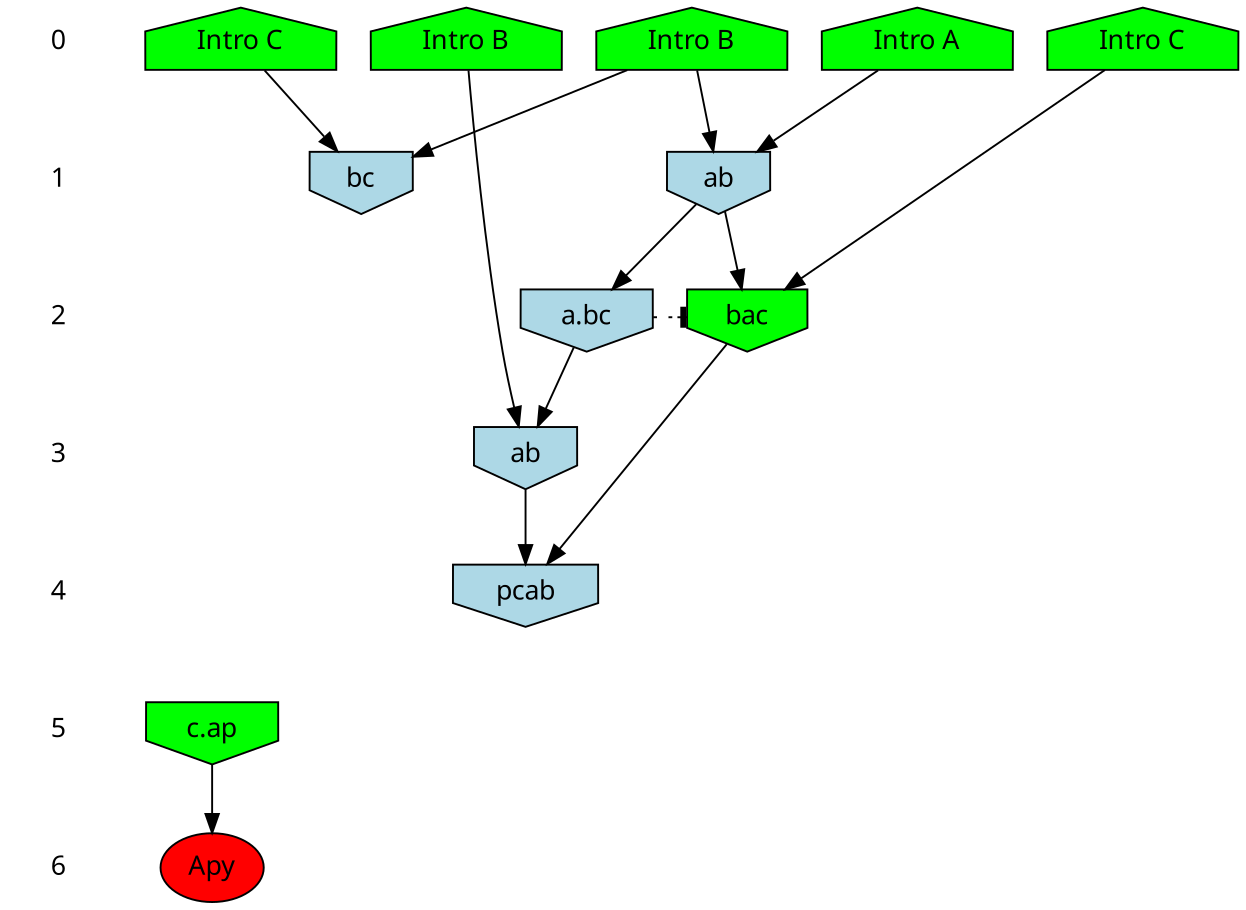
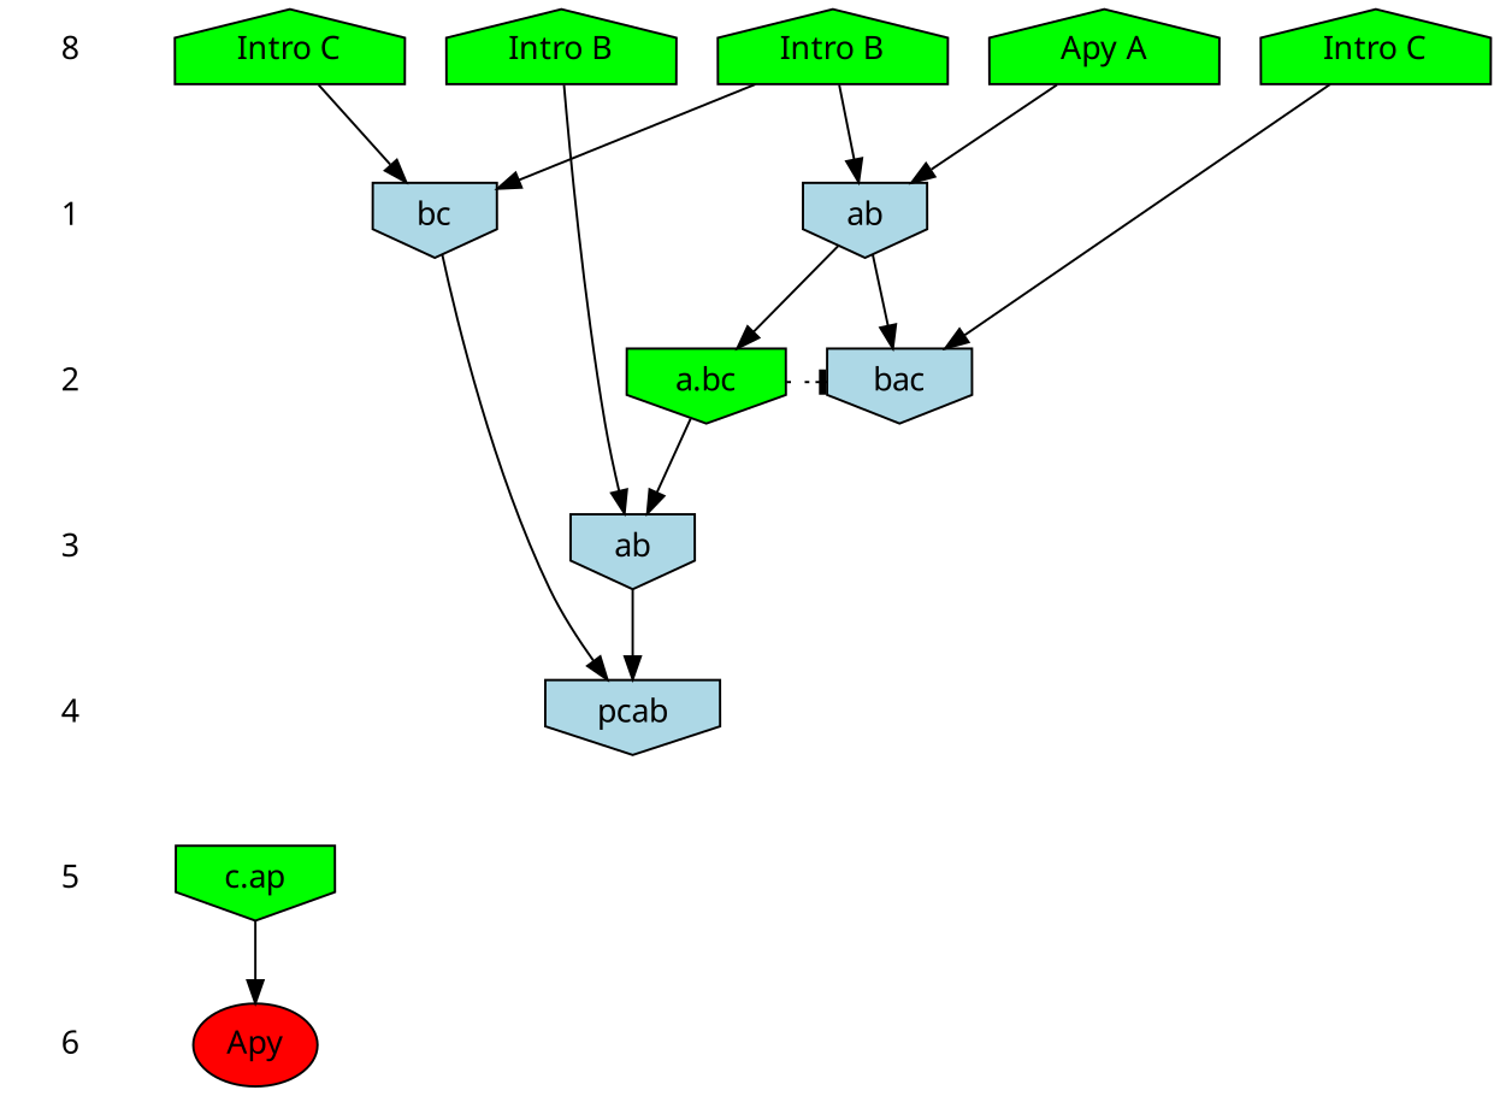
  digraph {
    fontname="Noto Sans"
    ranksep=.5
    node [fontname="Noto Sans" shape=plaintext style=filled]
    edge [fontname="Noto Sans"]
-   0 [style=""]
+   0 [label=8 style=""]
    n2 [fillcolor=green label="Intro B" shape=house]
-   n3 [fillcolor=green label="Intro A" shape=house]
+   n3 [fillcolor=green label="Apy A" shape=house]
    n4 [fillcolor=green label="Intro C" shape=house]
    n5 [fillcolor=green label="Intro B" shape=house]
    n6 [fillcolor=green label="Intro C" shape=house]
    1 [style=""]
    n8 [fillcolor=lightblue label=ab shape=invhouse]
    n9 [fillcolor=lightblue label=bc shape=invhouse]
    2 [style=""]
-   n11 [fillcolor=green label=bac shape=invhouse]
-   n12 [fillcolor=lightblue label="a.bc" shape=invhouse]
+   n11 [fillcolor=lightblue label=bac shape=invhouse]
+   n12 [fillcolor=green label="a.bc" shape=invhouse]
    3 [style=""]
    n14 [fillcolor=lightblue label=ab shape=invhouse]
    4 [style=""]
    n16 [fillcolor=lightblue label=pcab shape=invhouse]
    5 [style=""]
    n18 [fillcolor=green label="c.ap" shape=invhouse]
    6 [style=""]
    n20 [fillcolor=red label=Apy shape=""]
    subgraph sub_1 {
      rank=same
      0
      n2
      n3
      n4
      n5
      n6
    }
    subgraph sub_2 {
      rank=same
      1
      n8
      n9
    }
    subgraph sub_3 {
      rank=same
      2
      n11
      n12
    }
    subgraph sub_4 {
      rank=same
      3
      n14
    }
    subgraph sub_5 {
      rank=same
      4
      n16
    }
    subgraph sub_6 {
      rank=same
      5
      n18
    }
    subgraph sub_7 {
      rank=same
      6
      n20
    }
    0 -> 1 [style=invis]
    n2 -> n8
    n2 -> n9
    n3 -> n8
    n4 -> n9
    n5 -> n14
    n6 -> n11
    1 -> 2 [style=invis]
    n8 -> n11
    n8 -> n12
    2 -> 3 [style=invis]
-   n11 -> n16
+   n9 -> n16
    n12 -> n11 [arrowhead=tee style=dotted]
    n12 -> n14
    3 -> 4 [style=invis]
    n14 -> n16
    4 -> 5 [style=invis]
    5 -> 6 [style=invis]
    n18 -> n20
  }
